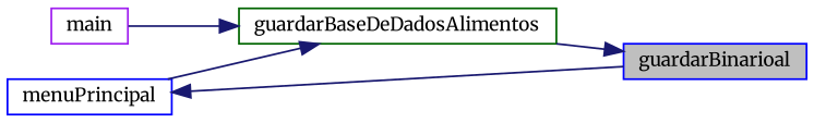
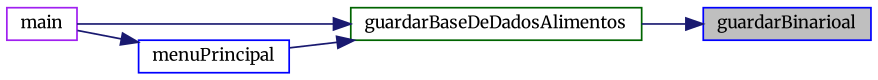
  digraph {
    rankdir=RL
    fontname=Merriweather
    node [color=blue fillcolor=white fontname=Merriweather fontsize=10 shape=record style=filled]
    edge [color=midnightblue dir=back fontname=Merriweather fontsize=10 labelfontname=Helvetica labelfontsize=10 style=solid]
    n1 [fillcolor=grey75 fontcolor=black height=0.2 label=guardarBinarioal width=0.4]
    n2 [color=darkgreen height=0.2 label=guardarBaseDeDadosAlimentos width=0.4]
    n3 [color=purple height=0.2 label=main width=0.4]
    n4 [height=0.2 label=menuPrincipal width=0.4]
    n1 -> n2
    n2 -> n3
    n2 -> n4
-   n4 -> n1
+   n4 -> n3
  }
